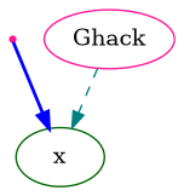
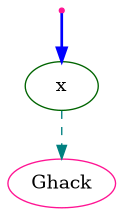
  digraph {
    node [shape=ellipse color=deeppink]
    edge [arrowhead=normal]
    0 [shape=point]
    n2 [color=darkgreen label=x]
    n3 [label=Ghack]
    0 -> n2 [color=blue style=bold]
-   n3 -> n2 [color=teal style=dashed]
+   n2 -> n3 [color=teal style=dashed]
  }
